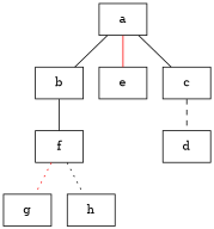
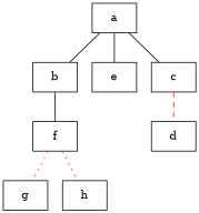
  graph {
    node [shape=rectangle]
    a
    b
    e
    c
    f
    d
    g
    h
    a -- b [color=black]
-   a -- e [color=red]
+   a -- e [color=black]
    a -- c
    b -- f
-   c -- d [style=dashed]
+   c -- d [style=dashed color=red]
    f -- g [color=red style=dotted]
-   f -- h [style=dotted]
+   f -- h [style=dotted color=red]
  }
